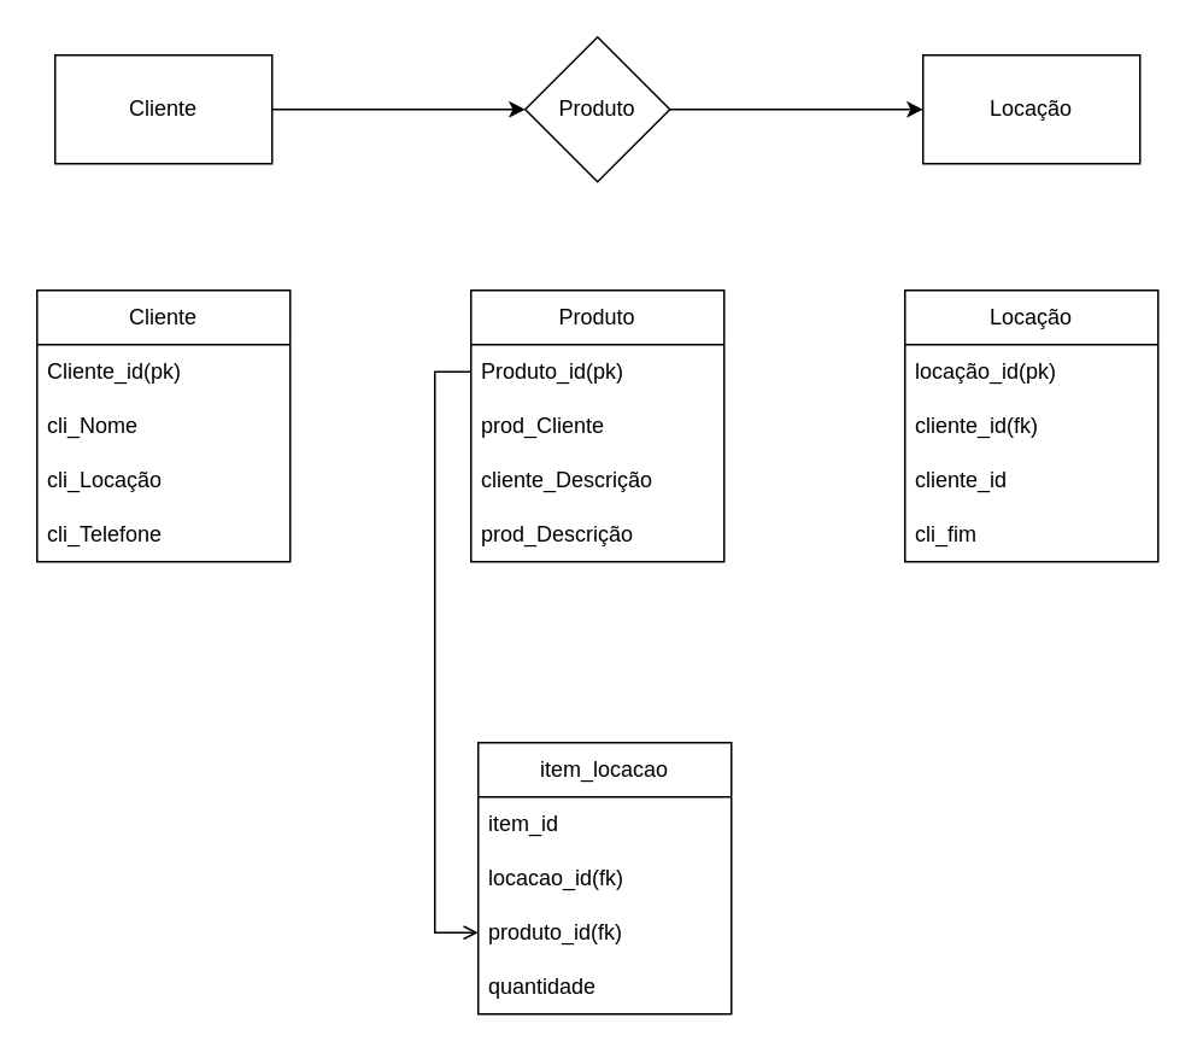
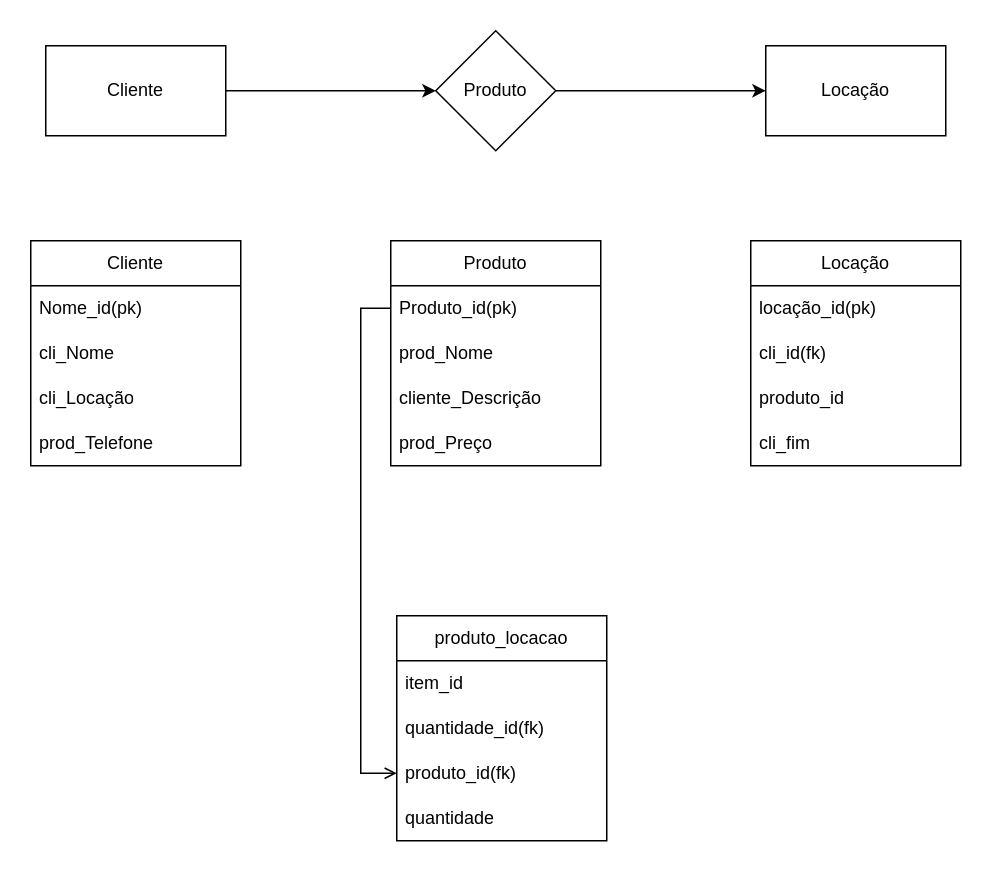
  <mxCell id="0" />
  <mxCell id="1" parent="0" />
  <mxCell id="2" style="edgeStyle=orthogonalEdgeStyle;rounded=0;orthogonalLoop=1;jettySize=auto;html=1;exitX=1;exitY=0.5;exitDx=0;exitDy=0;" edge="1" parent="1" source="3" target="5"><mxGeometry relative="1" as="geometry" /></mxCell>
  <mxCell id="3" value="Cliente" style="rounded=0;whiteSpace=wrap;html=1;" vertex="1" parent="1"><mxGeometry x="30" y="30" width="120" height="60" as="geometry" /></mxCell>
  <mxCell id="4" style="edgeStyle=orthogonalEdgeStyle;rounded=0;orthogonalLoop=1;jettySize=auto;html=1;exitX=1;exitY=0.5;exitDx=0;exitDy=0;entryX=0;entryY=0.5;entryDx=0;entryDy=0;" edge="1" parent="1" source="5" target="6"><mxGeometry relative="1" as="geometry" /></mxCell>
  <mxCell id="5" value="Produto" style="rhombus;whiteSpace=wrap;html=1;" vertex="1" parent="1"><mxGeometry x="290" y="20" width="80" height="80" as="geometry" /></mxCell>
  <mxCell id="6" value="Locação" style="rounded=0;whiteSpace=wrap;html=1;" vertex="1" parent="1"><mxGeometry x="510" y="30" width="120" height="60" as="geometry" /></mxCell>
  <mxCell id="7" value="Cliente" style="swimlane;fontStyle=0;childLayout=stackLayout;horizontal=1;startSize=30;horizontalStack=0;resizeParent=1;resizeParentMax=0;resizeLast=0;collapsible=1;marginBottom=0;whiteSpace=wrap;html=1;" vertex="1" parent="1"><mxGeometry x="20" y="160" width="140" height="150" as="geometry" /></mxCell>
- <mxCell id="8" value="Cliente_id(pk)" style="text;strokeColor=none;fillColor=none;align=left;verticalAlign=middle;spacingLeft=4;spacingRight=4;overflow=hidden;points=[[0,0.5],[1,0.5]];portConstraint=eastwest;rotatable=0;whiteSpace=wrap;html=1;" vertex="1" parent="7"><mxGeometry y="30" width="140" height="30" as="geometry" /></mxCell>
+ <mxCell id="8" value="Nome_id(pk)" style="text;strokeColor=none;fillColor=none;align=left;verticalAlign=middle;spacingLeft=4;spacingRight=4;overflow=hidden;points=[[0,0.5],[1,0.5]];portConstraint=eastwest;rotatable=0;whiteSpace=wrap;html=1;" vertex="1" parent="7"><mxGeometry y="30" width="140" height="30" as="geometry" /></mxCell>
  <mxCell id="9" value="cli_Nome" style="text;strokeColor=none;fillColor=none;align=left;verticalAlign=middle;spacingLeft=4;spacingRight=4;overflow=hidden;points=[[0,0.5],[1,0.5]];portConstraint=eastwest;rotatable=0;whiteSpace=wrap;html=1;" vertex="1" parent="7"><mxGeometry y="60" width="140" height="30" as="geometry" /></mxCell>
  <mxCell id="10" value="cli_Locação" style="text;strokeColor=none;fillColor=none;align=left;verticalAlign=middle;spacingLeft=4;spacingRight=4;overflow=hidden;points=[[0,0.5],[1,0.5]];portConstraint=eastwest;rotatable=0;whiteSpace=wrap;html=1;" vertex="1" parent="7"><mxGeometry y="90" width="140" height="30" as="geometry" /></mxCell>
- <mxCell id="11" value="cli_Telefone" style="text;strokeColor=none;fillColor=none;align=left;verticalAlign=middle;spacingLeft=4;spacingRight=4;overflow=hidden;points=[[0,0.5],[1,0.5]];portConstraint=eastwest;rotatable=0;whiteSpace=wrap;html=1;" vertex="1" parent="7"><mxGeometry y="120" width="140" height="30" as="geometry" /></mxCell>
+ <mxCell id="11" value="prod_Telefone" style="text;strokeColor=none;fillColor=none;align=left;verticalAlign=middle;spacingLeft=4;spacingRight=4;overflow=hidden;points=[[0,0.5],[1,0.5]];portConstraint=eastwest;rotatable=0;whiteSpace=wrap;html=1;" vertex="1" parent="7"><mxGeometry y="120" width="140" height="30" as="geometry" /></mxCell>
  <mxCell id="12" value="Produto" style="swimlane;fontStyle=0;childLayout=stackLayout;horizontal=1;startSize=30;horizontalStack=0;resizeParent=1;resizeParentMax=0;resizeLast=0;collapsible=1;marginBottom=0;whiteSpace=wrap;html=1;" vertex="1" parent="1"><mxGeometry x="260" y="160" width="140" height="150" as="geometry" /></mxCell>
  <mxCell id="13" value="Produto_id(pk)" style="text;strokeColor=none;fillColor=none;align=left;verticalAlign=middle;spacingLeft=4;spacingRight=4;overflow=hidden;points=[[0,0.5],[1,0.5]];portConstraint=eastwest;rotatable=0;whiteSpace=wrap;html=1;" vertex="1" parent="12"><mxGeometry y="30" width="140" height="30" as="geometry" /></mxCell>
- <mxCell id="14" value="prod_Cliente" style="text;strokeColor=none;fillColor=none;align=left;verticalAlign=middle;spacingLeft=4;spacingRight=4;overflow=hidden;points=[[0,0.5],[1,0.5]];portConstraint=eastwest;rotatable=0;whiteSpace=wrap;html=1;" vertex="1" parent="12"><mxGeometry y="60" width="140" height="30" as="geometry" /></mxCell>
+ <mxCell id="14" value="prod_Nome" style="text;strokeColor=none;fillColor=none;align=left;verticalAlign=middle;spacingLeft=4;spacingRight=4;overflow=hidden;points=[[0,0.5],[1,0.5]];portConstraint=eastwest;rotatable=0;whiteSpace=wrap;html=1;" vertex="1" parent="12"><mxGeometry y="60" width="140" height="30" as="geometry" /></mxCell>
  <mxCell id="15" value="cliente_Descrição" style="text;strokeColor=none;fillColor=none;align=left;verticalAlign=middle;spacingLeft=4;spacingRight=4;overflow=hidden;points=[[0,0.5],[1,0.5]];portConstraint=eastwest;rotatable=0;whiteSpace=wrap;html=1;" vertex="1" parent="12"><mxGeometry y="90" width="140" height="30" as="geometry" /></mxCell>
- <mxCell id="16" value="prod_Descrição" style="text;strokeColor=none;fillColor=none;align=left;verticalAlign=middle;spacingLeft=4;spacingRight=4;overflow=hidden;points=[[0,0.5],[1,0.5]];portConstraint=eastwest;rotatable=0;whiteSpace=wrap;html=1;" vertex="1" parent="12"><mxGeometry y="120" width="140" height="30" as="geometry" /></mxCell>
+ <mxCell id="16" value="prod_Preço" style="text;strokeColor=none;fillColor=none;align=left;verticalAlign=middle;spacingLeft=4;spacingRight=4;overflow=hidden;points=[[0,0.5],[1,0.5]];portConstraint=eastwest;rotatable=0;whiteSpace=wrap;html=1;" vertex="1" parent="12"><mxGeometry y="120" width="140" height="30" as="geometry" /></mxCell>
  <mxCell id="17" value="Locação" style="swimlane;fontStyle=0;childLayout=stackLayout;horizontal=1;startSize=30;horizontalStack=0;resizeParent=1;resizeParentMax=0;resizeLast=0;collapsible=1;marginBottom=0;whiteSpace=wrap;html=1;" vertex="1" parent="1"><mxGeometry x="500" y="160" width="140" height="150" as="geometry" /></mxCell>
  <mxCell id="18" value="locação_id(pk)" style="text;strokeColor=none;fillColor=none;align=left;verticalAlign=middle;spacingLeft=4;spacingRight=4;overflow=hidden;points=[[0,0.5],[1,0.5]];portConstraint=eastwest;rotatable=0;whiteSpace=wrap;html=1;" vertex="1" parent="17"><mxGeometry y="30" width="140" height="30" as="geometry" /></mxCell>
- <mxCell id="19" value="cliente_id(fk)" style="text;strokeColor=none;fillColor=none;align=left;verticalAlign=middle;spacingLeft=4;spacingRight=4;overflow=hidden;points=[[0,0.5],[1,0.5]];portConstraint=eastwest;rotatable=0;whiteSpace=wrap;html=1;" vertex="1" parent="17"><mxGeometry y="60" width="140" height="30" as="geometry" /></mxCell>
- <mxCell id="20" value="cliente_id" style="text;strokeColor=none;fillColor=none;align=left;verticalAlign=middle;spacingLeft=4;spacingRight=4;overflow=hidden;points=[[0,0.5],[1,0.5]];portConstraint=eastwest;rotatable=0;whiteSpace=wrap;html=1;" vertex="1" parent="17"><mxGeometry y="90" width="140" height="30" as="geometry" /></mxCell>
+ <mxCell id="19" value="cli_id(fk)" style="text;strokeColor=none;fillColor=none;align=left;verticalAlign=middle;spacingLeft=4;spacingRight=4;overflow=hidden;points=[[0,0.5],[1,0.5]];portConstraint=eastwest;rotatable=0;whiteSpace=wrap;html=1;" vertex="1" parent="17"><mxGeometry y="60" width="140" height="30" as="geometry" /></mxCell>
+ <mxCell id="20" value="produto_id" style="text;strokeColor=none;fillColor=none;align=left;verticalAlign=middle;spacingLeft=4;spacingRight=4;overflow=hidden;points=[[0,0.5],[1,0.5]];portConstraint=eastwest;rotatable=0;whiteSpace=wrap;html=1;" vertex="1" parent="17"><mxGeometry y="90" width="140" height="30" as="geometry" /></mxCell>
  <mxCell id="21" value="cli_fim" style="text;strokeColor=none;fillColor=none;align=left;verticalAlign=middle;spacingLeft=4;spacingRight=4;overflow=hidden;points=[[0,0.5],[1,0.5]];portConstraint=eastwest;rotatable=0;whiteSpace=wrap;html=1;" vertex="1" parent="17"><mxGeometry y="120" width="140" height="30" as="geometry" /></mxCell>
- <mxCell id="22" value="item_locacao" style="swimlane;fontStyle=0;childLayout=stackLayout;horizontal=1;startSize=30;horizontalStack=0;resizeParent=1;resizeParentMax=0;resizeLast=0;collapsible=1;marginBottom=0;whiteSpace=wrap;html=1;" vertex="1" parent="1"><mxGeometry x="264" y="410" width="140" height="150" as="geometry" /></mxCell>
+ <mxCell id="22" value="produto_locacao" style="swimlane;fontStyle=0;childLayout=stackLayout;horizontal=1;startSize=30;horizontalStack=0;resizeParent=1;resizeParentMax=0;resizeLast=0;collapsible=1;marginBottom=0;whiteSpace=wrap;html=1;" vertex="1" parent="1"><mxGeometry x="264" y="410" width="140" height="150" as="geometry" /></mxCell>
  <mxCell id="23" value="item_id" style="text;strokeColor=none;fillColor=none;align=left;verticalAlign=middle;spacingLeft=4;spacingRight=4;overflow=hidden;points=[[0,0.5],[1,0.5]];portConstraint=eastwest;rotatable=0;whiteSpace=wrap;html=1;" vertex="1" parent="22"><mxGeometry y="30" width="140" height="30" as="geometry" /></mxCell>
- <mxCell id="24" value="locacao_id(fk)" style="text;strokeColor=none;fillColor=none;align=left;verticalAlign=middle;spacingLeft=4;spacingRight=4;overflow=hidden;points=[[0,0.5],[1,0.5]];portConstraint=eastwest;rotatable=0;whiteSpace=wrap;html=1;" vertex="1" parent="22"><mxGeometry y="60" width="140" height="30" as="geometry" /></mxCell>
+ <mxCell id="24" value="quantidade_id(fk)" style="text;strokeColor=none;fillColor=none;align=left;verticalAlign=middle;spacingLeft=4;spacingRight=4;overflow=hidden;points=[[0,0.5],[1,0.5]];portConstraint=eastwest;rotatable=0;whiteSpace=wrap;html=1;" vertex="1" parent="22"><mxGeometry y="60" width="140" height="30" as="geometry" /></mxCell>
  <mxCell id="25" value="produto_id(fk)" style="text;strokeColor=none;fillColor=none;align=left;verticalAlign=middle;spacingLeft=4;spacingRight=4;overflow=hidden;points=[[0,0.5],[1,0.5]];portConstraint=eastwest;rotatable=0;whiteSpace=wrap;html=1;" vertex="1" parent="22"><mxGeometry y="90" width="140" height="30" as="geometry" /></mxCell>
  <mxCell id="26" value="quantidade" style="text;strokeColor=none;fillColor=none;align=left;verticalAlign=middle;spacingLeft=4;spacingRight=4;overflow=hidden;points=[[0,0.5],[1,0.5]];portConstraint=eastwest;rotatable=0;whiteSpace=wrap;html=1;" vertex="1" parent="22"><mxGeometry y="120" width="140" height="30" as="geometry" /></mxCell>
  <mxCell id="27" style="edgeStyle=orthogonalEdgeStyle;rounded=0;orthogonalLoop=1;jettySize=auto;html=1;exitX=0;exitY=0.5;exitDx=0;exitDy=0;entryX=0;entryY=0.5;entryDx=0;entryDy=0;endArrow=open;" edge="1" parent="1" source="13" target="25"><mxGeometry relative="1" as="geometry" /></mxCell>
